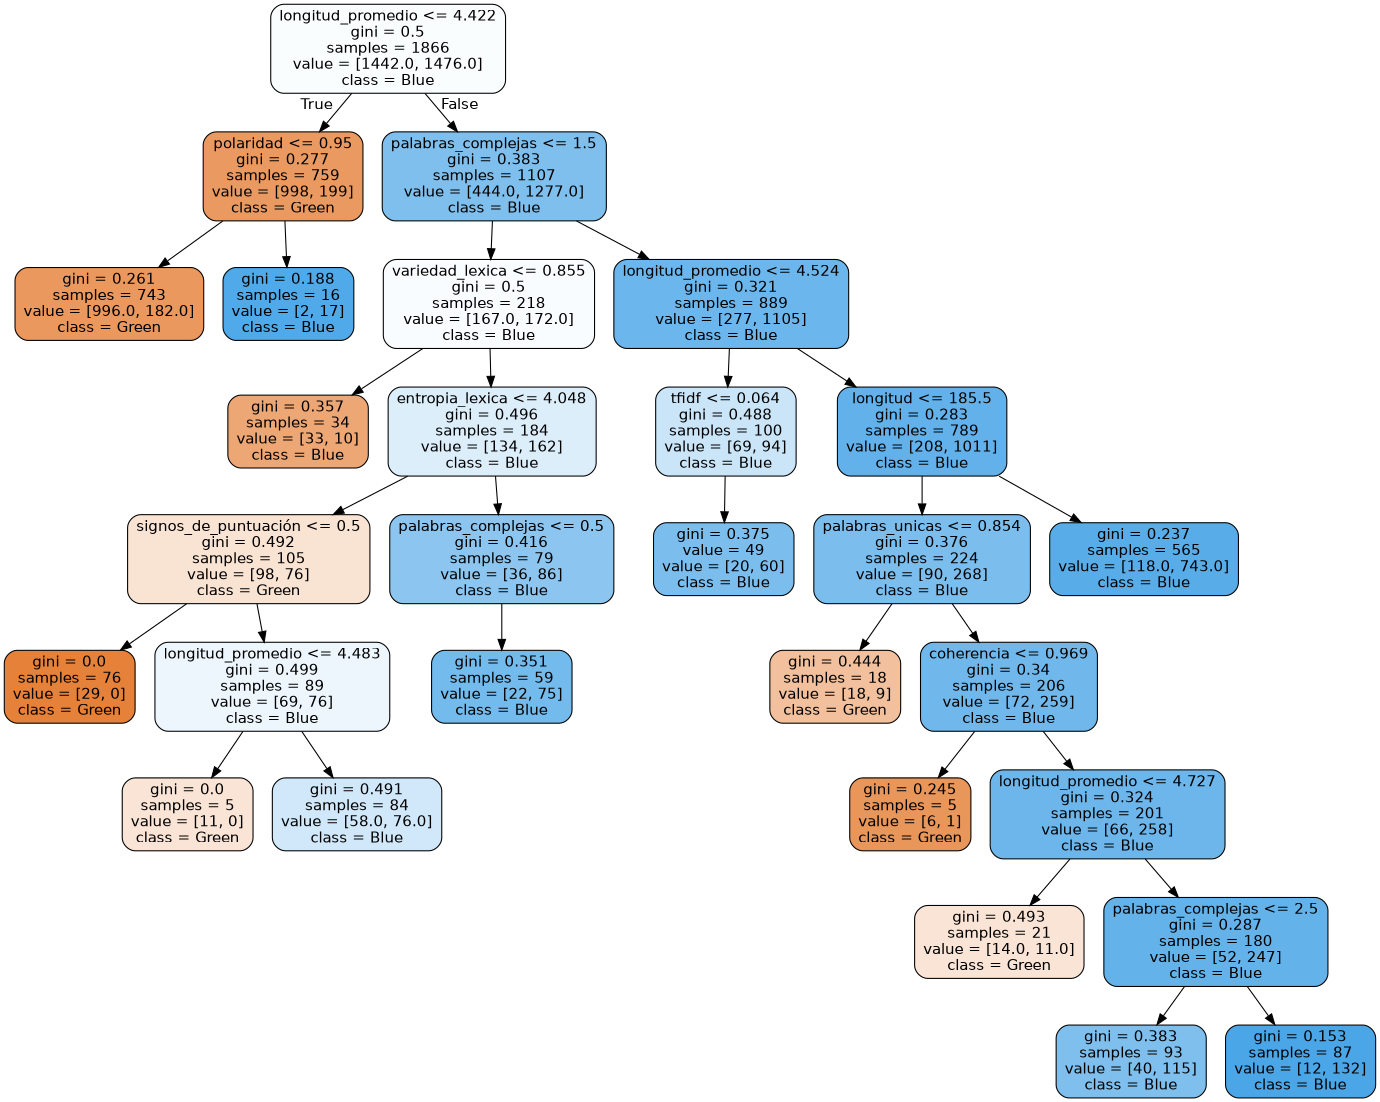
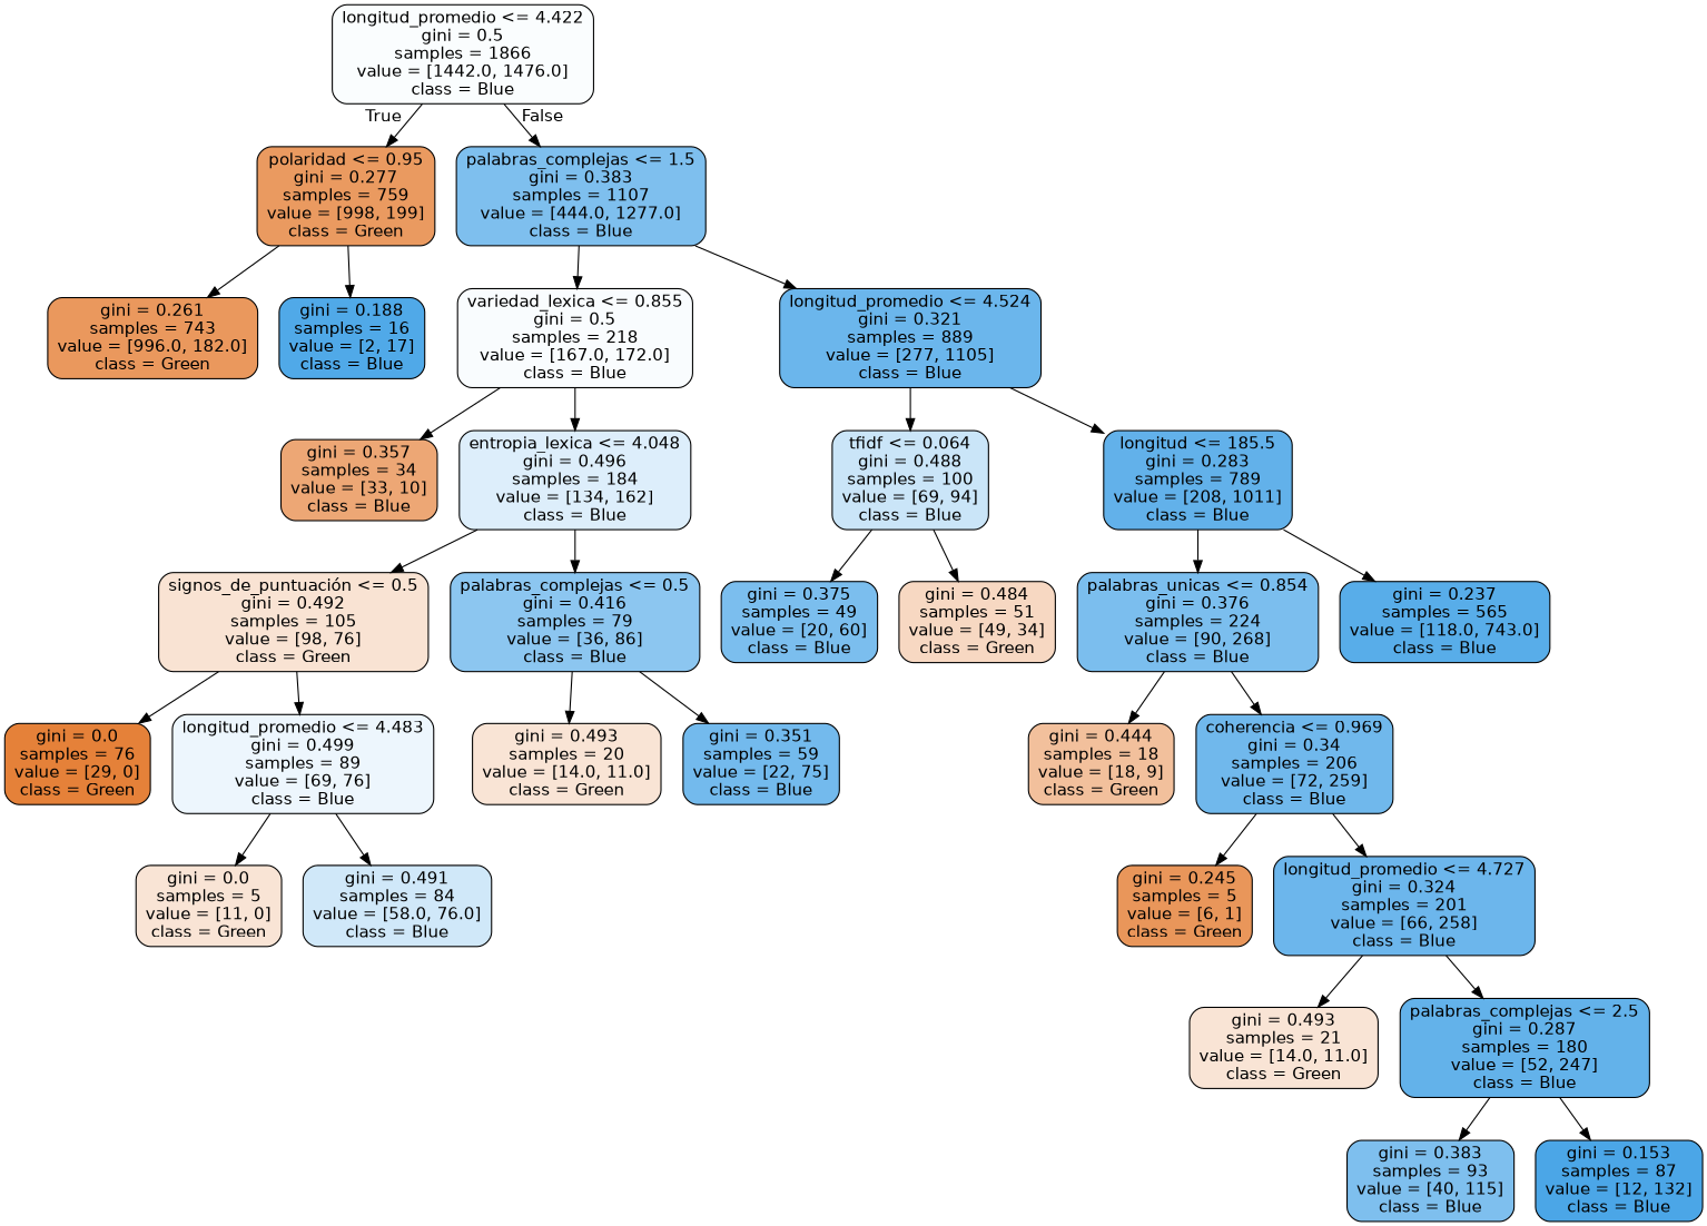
  digraph {
    node [color=black fillcolor="#f9e4d5" fontname=helvetica shape=box style="filled, rounded"]
    edge [fontname=helvetica]
    n1 [fillcolor="#fafdfe" label="longitud_promedio <= 4.422\ngini = 0.5\nsamples = 1866\nvalue = [1442.0, 1476.0]\nclass = Blue"]
    n2 [fillcolor="#ea9a60" label="polaridad <= 0.95\ngini = 0.277\nsamples = 759\nvalue = [998, 199]\nclass = Green"]
    n3 [fillcolor="#7ebfee" label="palabras_complejas <= 1.5\ngini = 0.383\nsamples = 1107\nvalue = [444.0, 1277.0]\nclass = Blue"]
    n4 [fillcolor="#ea985d" label="gini = 0.261\nsamples = 743\nvalue = [996.0, 182.0]\nclass = Green"]
    n5 [fillcolor="#50a9e8" label="gini = 0.188\nsamples = 16\nvalue = [2, 17]\nclass = Blue"]
    n6 [fillcolor="#f9fcfe" label="variedad_lexica <= 0.855\ngini = 0.5\nsamples = 218\nvalue = [167.0, 172.0]\nclass = Blue"]
    n7 [fillcolor="#6bb6ec" label="longitud_promedio <= 4.524\ngini = 0.321\nsamples = 889\nvalue = [277, 1105]\nclass = Blue"]
    n8 [fillcolor="#eda775" label="gini = 0.357\nsamples = 34\nvalue = [33, 10]\nclass = Blue"]
    n9 [fillcolor="#ddeefb" label="entropia_lexica <= 4.048\ngini = 0.496\nsamples = 184\nvalue = [134, 162]\nclass = Blue"]
    n10 [fillcolor="#cae5f8" label="tfidf <= 0.064\ngini = 0.488\nsamples = 100\nvalue = [69, 94]\nclass = Blue"]
    n11 [fillcolor="#62b1ea" label="longitud <= 185.5\ngini = 0.283\nsamples = 789\nvalue = [208, 1011]\nclass = Blue"]
    n12 [fillcolor="#f9e3d3" label="signos_de_puntuación <= 0.5\ngini = 0.492\nsamples = 105\nvalue = [98, 76]\nclass = Green"]
    n13 [fillcolor="#8cc6f0" label="palabras_complejas <= 0.5\ngini = 0.416\nsamples = 79\nvalue = [36, 86]\nclass = Blue"]
    n14 [fillcolor="#e58139" label="gini = 0.0\nsamples = 76\nvalue = [29, 0]\nclass = Green"]
    n15 [fillcolor="#edf6fd" label="longitud_promedio <= 4.483\ngini = 0.499\nsamples = 89\nvalue = [69, 76]\nclass = Blue"]
+   n16 [label="gini = 0.493\nsamples = 20\nvalue = [14.0, 11.0]\nclass = Green"]
    n17 [fillcolor="#73baed" label="gini = 0.351\nsamples = 59\nvalue = [22, 75]\nclass = Blue"]
    n18 [label="gini = 0.0\nsamples = 5\nvalue = [11, 0]\nclass = Green"]
    n19 [fillcolor="#d0e8f9" label="gini = 0.491\nsamples = 84\nvalue = [58.0, 76.0]\nclass = Blue"]
-   n20 [fillcolor="#7bbeee" label="gini = 0.375\nvalue = 49\nvalue = [20, 60]\nclass = Blue"]
+   n20 [fillcolor="#7bbeee" label="gini = 0.375\nsamples = 49\nvalue = [20, 60]\nclass = Blue"]
+   n21 [fillcolor="#f7d8c2" label="gini = 0.484\nsamples = 51\nvalue = [49, 34]\nclass = Green"]
    n22 [fillcolor="#7bbeee" label="palabras_unicas <= 0.854\ngini = 0.376\nsamples = 224\nvalue = [90, 268]\nclass = Blue"]
    n23 [fillcolor="#58ade9" label="gini = 0.237\nsamples = 565\nvalue = [118.0, 743.0]\nclass = Blue"]
    n24 [fillcolor="#f2c09c" label="gini = 0.444\nsamples = 18\nvalue = [18, 9]\nclass = Green"]
    n25 [fillcolor="#70b8ec" label="coherencia <= 0.969\ngini = 0.34\nsamples = 206\nvalue = [72, 259]\nclass = Blue"]
    n26 [fillcolor="#e9965a" label="gini = 0.245\nsamples = 5\nvalue = [6, 1]\nclass = Green"]
    n27 [fillcolor="#6cb6ec" label="longitud_promedio <= 4.727\ngini = 0.324\nsamples = 201\nvalue = [66, 258]\nclass = Blue"]
    n28 [label="gini = 0.493\nsamples = 21\nvalue = [14.0, 11.0]\nclass = Green"]
    n29 [fillcolor="#63b2ea" label="palabras_complejas <= 2.5\ngini = 0.287\nsamples = 180\nvalue = [52, 247]\nclass = Blue"]
    n30 [fillcolor="#7ebfee" label="gini = 0.383\nsamples = 93\nvalue = [40, 115]\nclass = Blue"]
    n31 [fillcolor="#4ba6e7" label="gini = 0.153\nsamples = 87\nvalue = [12, 132]\nclass = Blue"]
    n1 -> n2 [headlabel=True labelangle=45 labeldistance=2.5]
    n1 -> n3 [headlabel=False labelangle=-45 labeldistance=2.5]
    n2 -> n4
    n2 -> n5
    n3 -> n6
    n3 -> n7
    n6 -> n8
    n6 -> n9
    n7 -> n10
    n7 -> n11
    n9 -> n12
    n9 -> n13
    n10 -> n20
+   n10 -> n21
    n11 -> n22
    n11 -> n23
    n12 -> n14
    n12 -> n15
+   n13 -> n16
    n13 -> n17
    n15 -> n18
    n15 -> n19
    n22 -> n24
    n22 -> n25
    n25 -> n26
    n25 -> n27
    n27 -> n28
    n27 -> n29
    n29 -> n30
    n29 -> n31
  }
